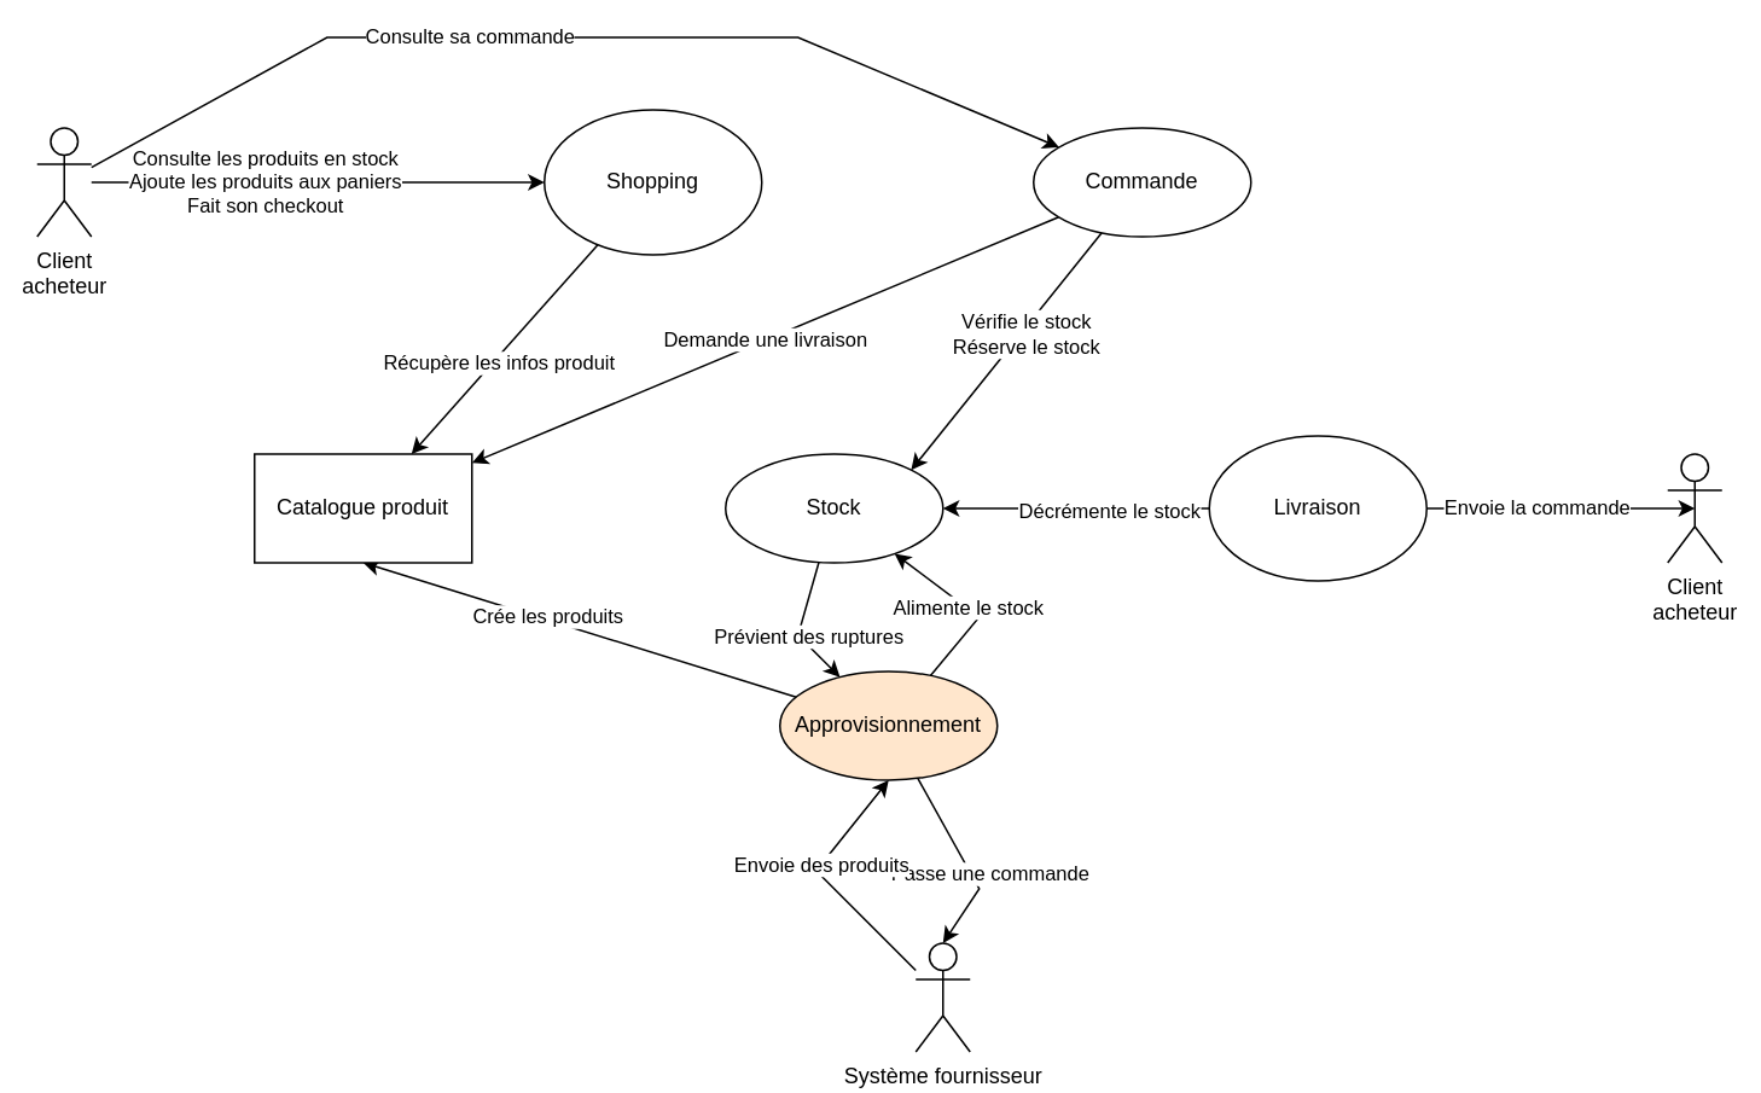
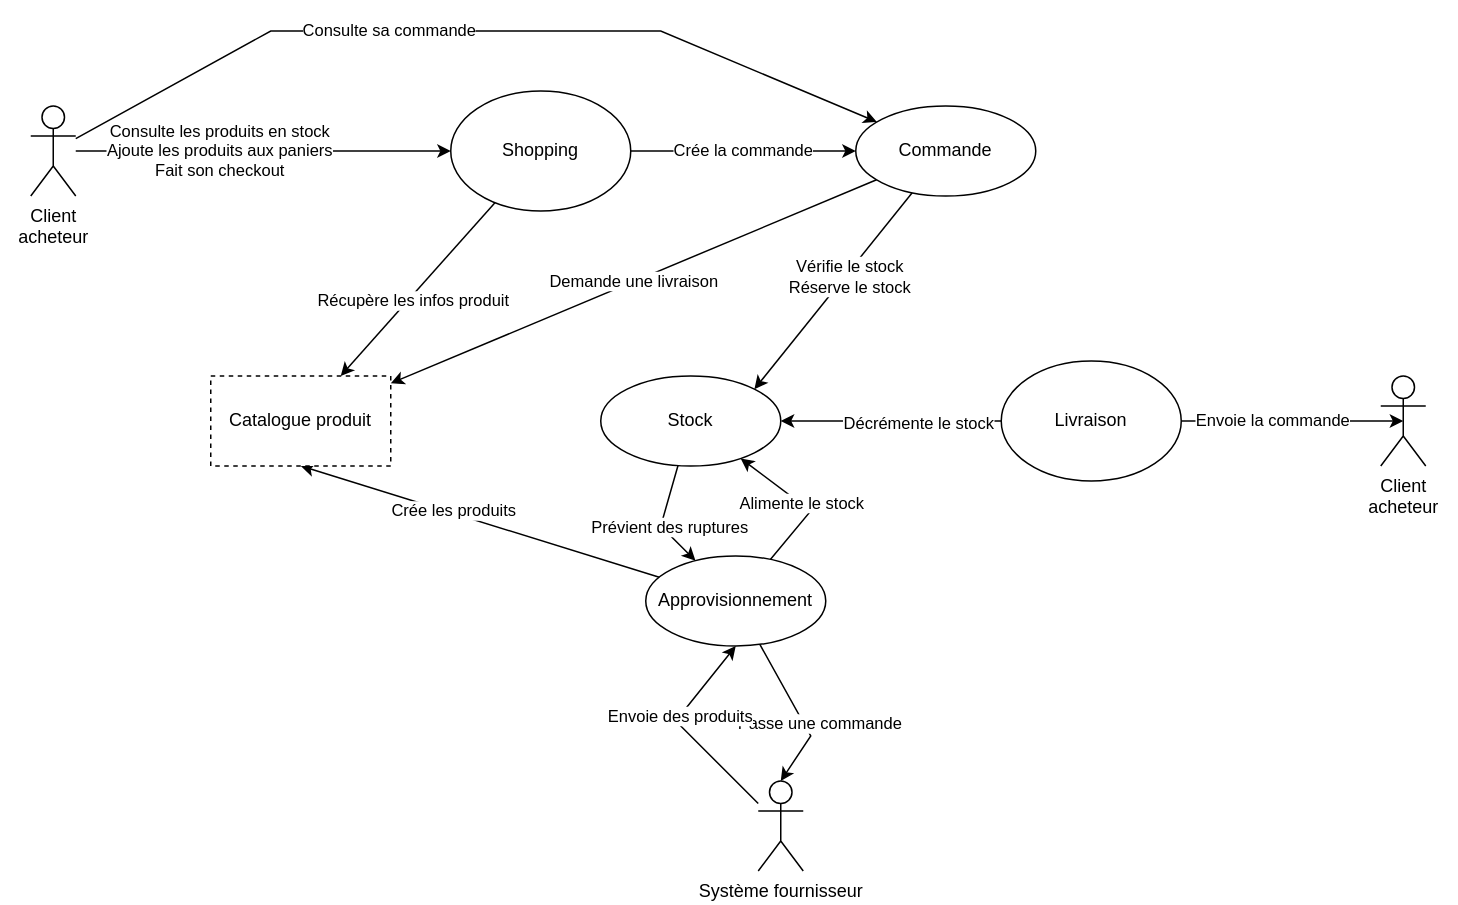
  <mxCell id="0" />
  <mxCell id="1" parent="0" />
  <mxCell id="2" style="edgeStyle=orthogonalEdgeStyle;rounded=0;orthogonalLoop=1;jettySize=auto;html=1;entryX=0;entryY=0.5;entryDx=0;entryDy=0;" edge="1" parent="1" source="6" target="10"><mxGeometry relative="1" as="geometry" /></mxCell>
  <mxCell id="3" value="Consulte les produits en stock&lt;br&gt;Ajoute les produits aux paniers&lt;br&gt;Fait son checkout" style="edgeLabel;html=1;align=center;verticalAlign=middle;resizable=0;points=[];" vertex="1" connectable="0" parent="2"><mxGeometry x="-0.237" y="1" relative="1" as="geometry"><mxPoint as="offset" /></mxGeometry></mxCell>
  <mxCell id="4" style="edgeStyle=none;rounded=0;orthogonalLoop=1;jettySize=auto;html=1;" edge="1" parent="1" source="6" target="14"><mxGeometry relative="1" as="geometry"><Array as="points"><mxPoint x="180" y="20" /><mxPoint x="440" y="20" /></Array></mxGeometry></mxCell>
  <mxCell id="5" value="Consulte sa commande" style="edgeLabel;html=1;align=center;verticalAlign=middle;resizable=0;points=[];" vertex="1" connectable="0" parent="4"><mxGeometry x="-0.196" y="1" relative="1" as="geometry"><mxPoint as="offset" /></mxGeometry></mxCell>
  <mxCell id="6" value="Client&lt;br&gt;acheteur" style="shape=umlActor;verticalLabelPosition=bottom;verticalAlign=top;html=1;outlineConnect=0;" vertex="1" parent="1"><mxGeometry x="20" y="70" width="30" height="60" as="geometry" /></mxCell>
+ <mxCell id="7" value="Crée la commande" style="edgeStyle=orthogonalEdgeStyle;rounded=0;orthogonalLoop=1;jettySize=auto;html=1;" edge="1" parent="1" source="10" target="14"><mxGeometry relative="1" as="geometry" /></mxCell>
  <mxCell id="8" style="edgeStyle=none;rounded=0;orthogonalLoop=1;jettySize=auto;html=1;" edge="1" parent="1" source="10" target="24"><mxGeometry relative="1" as="geometry" /></mxCell>
  <mxCell id="9" value="Récupère les infos produit" style="edgeLabel;html=1;align=center;verticalAlign=middle;resizable=0;points=[];" vertex="1" connectable="0" parent="8"><mxGeometry x="0.093" y="2" relative="1" as="geometry"><mxPoint as="offset" /></mxGeometry></mxCell>
  <mxCell id="10" value="Shopping" style="ellipse;whiteSpace=wrap;html=1;" vertex="1" parent="1"><mxGeometry x="300" y="60" width="120" height="80" as="geometry" /></mxCell>
  <mxCell id="11" style="edgeStyle=none;rounded=0;orthogonalLoop=1;jettySize=auto;html=1;entryX=1;entryY=0;entryDx=0;entryDy=0;" edge="1" parent="1" source="14" target="17"><mxGeometry relative="1" as="geometry" /></mxCell>
  <mxCell id="12" value="Vérifie le stock&lt;br&gt;Réserve le stock" style="edgeLabel;html=1;align=center;verticalAlign=middle;resizable=0;points=[];" vertex="1" connectable="0" parent="11"><mxGeometry x="-0.169" y="2" relative="1" as="geometry"><mxPoint as="offset" /></mxGeometry></mxCell>
  <mxCell id="13" value="Demande une livraison" style="edgeStyle=none;rounded=0;orthogonalLoop=1;jettySize=auto;html=1;" edge="1" parent="1" source="14" target="24"><mxGeometry relative="1" as="geometry" /></mxCell>
  <mxCell id="14" value="Commande" style="ellipse;whiteSpace=wrap;html=1;" vertex="1" parent="1"><mxGeometry x="570" y="70" width="120" height="60" as="geometry" /></mxCell>
  <mxCell id="15" style="edgeStyle=none;rounded=0;orthogonalLoop=1;jettySize=auto;html=1;" edge="1" parent="1" source="17" target="23"><mxGeometry relative="1" as="geometry"><Array as="points"><mxPoint x="440" y="350" /></Array></mxGeometry></mxCell>
  <mxCell id="16" value="Prévient des ruptures" style="edgeLabel;html=1;align=center;verticalAlign=middle;resizable=0;points=[];" vertex="1" connectable="0" parent="15"><mxGeometry x="-0.212" y="2" relative="1" as="geometry"><mxPoint y="12" as="offset" /></mxGeometry></mxCell>
  <mxCell id="17" value="Stock" style="ellipse;whiteSpace=wrap;html=1;" vertex="1" parent="1"><mxGeometry x="400" y="250" width="120" height="60" as="geometry" /></mxCell>
  <mxCell id="18" value="Alimente le stock" style="edgeStyle=none;rounded=0;orthogonalLoop=1;jettySize=auto;html=1;" edge="1" parent="1" source="23" target="17"><mxGeometry relative="1" as="geometry"><Array as="points"><mxPoint x="540" y="340" /></Array></mxGeometry></mxCell>
  <mxCell id="19" style="edgeStyle=none;rounded=0;orthogonalLoop=1;jettySize=auto;html=1;entryX=0.5;entryY=1;entryDx=0;entryDy=0;" edge="1" parent="1" source="23" target="24"><mxGeometry relative="1" as="geometry" /></mxCell>
  <mxCell id="20" value="Crée les produits" style="edgeLabel;html=1;align=center;verticalAlign=middle;resizable=0;points=[];" vertex="1" connectable="0" parent="19"><mxGeometry x="0.161" y="-2" relative="1" as="geometry"><mxPoint as="offset" /></mxGeometry></mxCell>
  <mxCell id="21" style="edgeStyle=none;rounded=0;orthogonalLoop=1;jettySize=auto;html=1;entryX=0.5;entryY=0;entryDx=0;entryDy=0;entryPerimeter=0;" edge="1" parent="1" source="23" target="27"><mxGeometry relative="1" as="geometry"><Array as="points"><mxPoint x="540" y="490" /></Array></mxGeometry></mxCell>
  <mxCell id="22" value="Passe une commande" style="edgeLabel;html=1;align=center;verticalAlign=middle;resizable=0;points=[];" vertex="1" connectable="0" parent="21"><mxGeometry x="-0.126" relative="1" as="geometry"><mxPoint x="17" y="12" as="offset" /></mxGeometry></mxCell>
- <mxCell id="23" value="Approvisionnement" style="ellipse;whiteSpace=wrap;html=1;fillColor=#ffe6cc;" vertex="1" parent="1"><mxGeometry x="430" y="370" width="120" height="60" as="geometry" /></mxCell>
- <mxCell id="24" value="Catalogue produit" style="rounded=0;whiteSpace=wrap;html=1;gradientColor=none;" vertex="1" parent="1"><mxGeometry x="140" y="250" width="120" height="60" as="geometry" /></mxCell>
+ <mxCell id="23" value="Approvisionnement" style="ellipse;whiteSpace=wrap;html=1;" vertex="1" parent="1"><mxGeometry x="430" y="370" width="120" height="60" as="geometry" /></mxCell>
+ <mxCell id="24" value="Catalogue produit" style="rounded=0;whiteSpace=wrap;html=1;gradientColor=none;dashed=1;" vertex="1" parent="1"><mxGeometry x="140" y="250" width="120" height="60" as="geometry" /></mxCell>
  <mxCell id="25" style="edgeStyle=none;rounded=0;orthogonalLoop=1;jettySize=auto;html=1;entryX=0.5;entryY=1;entryDx=0;entryDy=0;" edge="1" parent="1" source="27" target="23"><mxGeometry relative="1" as="geometry"><Array as="points"><mxPoint x="450" y="480" /></Array></mxGeometry></mxCell>
  <mxCell id="26" value="Envoie des produits" style="edgeLabel;html=1;align=center;verticalAlign=middle;resizable=0;points=[];" vertex="1" connectable="0" parent="25"><mxGeometry x="0.154" relative="1" as="geometry"><mxPoint as="offset" /></mxGeometry></mxCell>
  <mxCell id="27" value="Système fournisseur" style="shape=umlActor;verticalLabelPosition=bottom;verticalAlign=top;html=1;outlineConnect=0;gradientColor=none;" vertex="1" parent="1"><mxGeometry x="505" y="520" width="30" height="60" as="geometry" /></mxCell>
  <mxCell id="28" style="edgeStyle=none;rounded=0;orthogonalLoop=1;jettySize=auto;html=1;entryX=1;entryY=0.5;entryDx=0;entryDy=0;" edge="1" parent="1" source="32" target="17"><mxGeometry relative="1" as="geometry" /></mxCell>
  <mxCell id="29" value="Décrémente le stock" style="edgeLabel;html=1;align=center;verticalAlign=middle;resizable=0;points=[];" vertex="1" connectable="0" parent="28"><mxGeometry x="-0.233" y="1" relative="1" as="geometry"><mxPoint as="offset" /></mxGeometry></mxCell>
  <mxCell id="30" style="edgeStyle=none;rounded=0;orthogonalLoop=1;jettySize=auto;html=1;entryX=0.5;entryY=0.5;entryDx=0;entryDy=0;entryPerimeter=0;" edge="1" parent="1" source="32" target="33"><mxGeometry relative="1" as="geometry" /></mxCell>
  <mxCell id="31" value="Envoie la commande" style="edgeLabel;html=1;align=center;verticalAlign=middle;resizable=0;points=[];" vertex="1" connectable="0" parent="30"><mxGeometry x="-0.195" y="1" relative="1" as="geometry"><mxPoint as="offset" /></mxGeometry></mxCell>
  <mxCell id="32" value="Livraison" style="ellipse;whiteSpace=wrap;html=1;gradientColor=none;" vertex="1" parent="1"><mxGeometry x="667" y="240" width="120" height="80" as="geometry" /></mxCell>
  <mxCell id="33" value="Client&lt;br&gt;acheteur" style="shape=umlActor;verticalLabelPosition=bottom;verticalAlign=top;html=1;outlineConnect=0;" vertex="1" parent="1"><mxGeometry x="920" y="250" width="30" height="60" as="geometry" /></mxCell>
